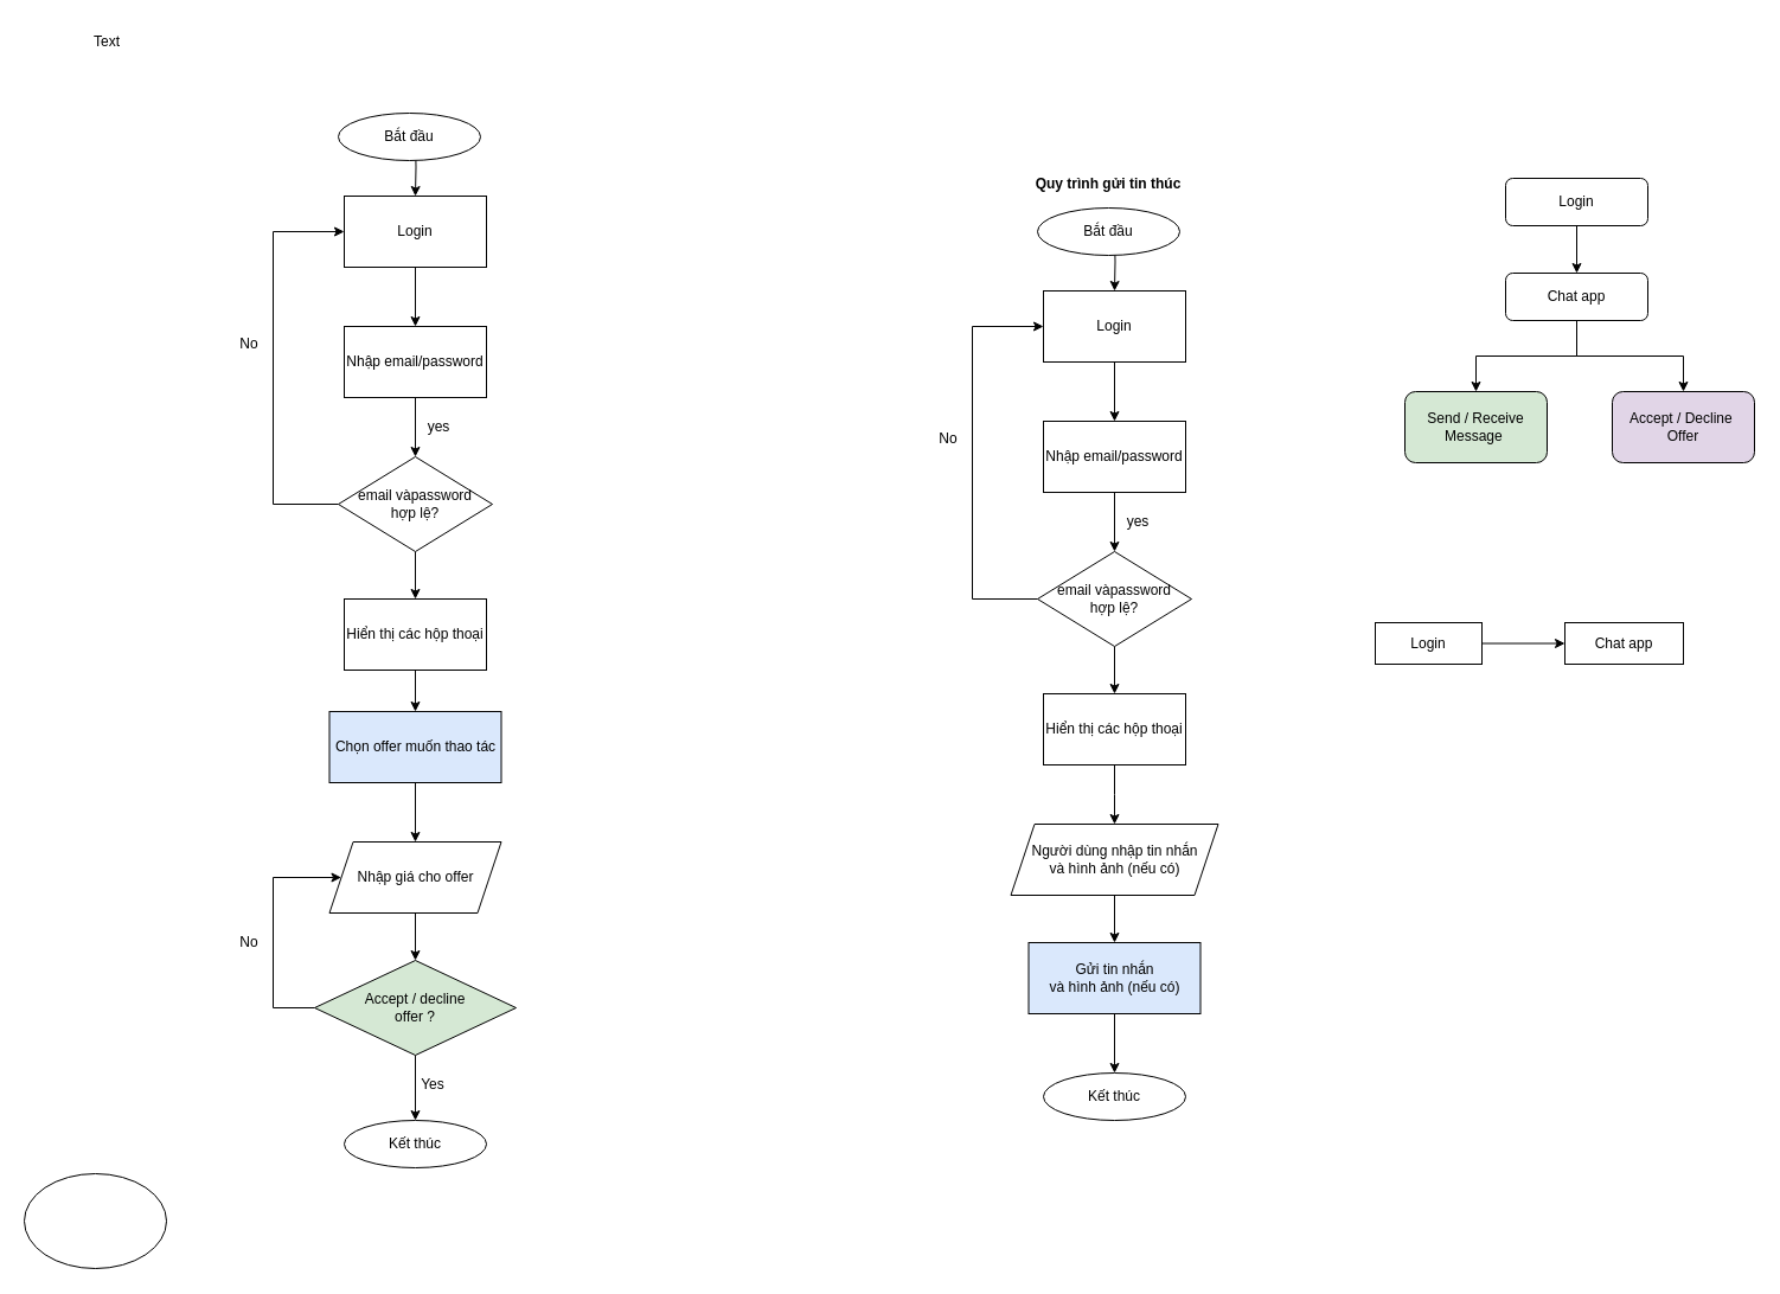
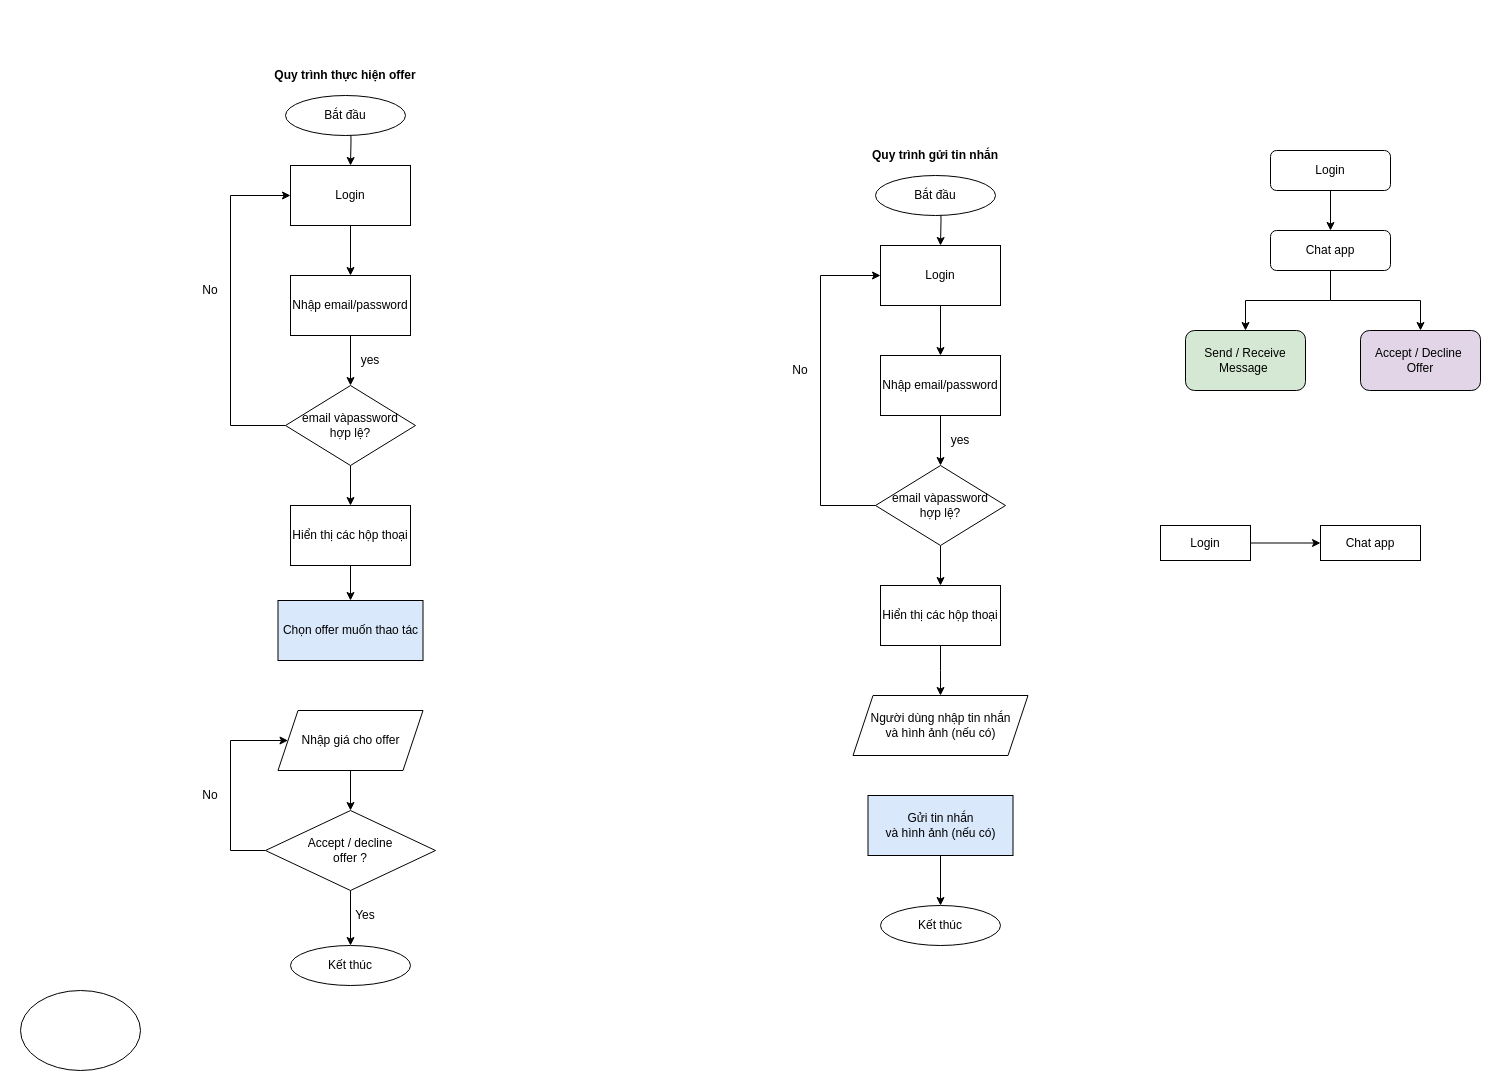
  <mxCell id="0" />
  <mxCell id="1" parent="0" />
  <mxCell id="2" style="edgeStyle=orthogonalEdgeStyle;rounded=0;orthogonalLoop=1;jettySize=auto;html=1;entryX=0.5;entryY=0;entryDx=0;entryDy=0;" edge="1" parent="1" source="4" target="23"><mxGeometry relative="1" as="geometry" /></mxCell>
  <mxCell id="3" style="edgeStyle=orthogonalEdgeStyle;rounded=0;orthogonalLoop=1;jettySize=auto;html=1;entryX=0.5;entryY=0;entryDx=0;entryDy=0;" edge="1" parent="1" source="4" target="24"><mxGeometry relative="1" as="geometry" /></mxCell>
  <mxCell id="4" value="Chat app" style="rounded=1;whiteSpace=wrap;html=1;" vertex="1" parent="1"><mxGeometry x="1270" y="230" width="120" height="40" as="geometry" /></mxCell>
  <mxCell id="5" style="edgeStyle=orthogonalEdgeStyle;rounded=0;orthogonalLoop=1;jettySize=auto;html=1;entryX=0.5;entryY=0;entryDx=0;entryDy=0;" edge="1" target="7" parent="1"><mxGeometry relative="1" as="geometry"><mxPoint x="940" y="195" as="sourcePoint" /></mxGeometry></mxCell>
  <mxCell id="6" style="edgeStyle=orthogonalEdgeStyle;rounded=0;orthogonalLoop=1;jettySize=auto;html=1;entryX=0.5;entryY=0;entryDx=0;entryDy=0;" edge="1" source="7" target="10" parent="1"><mxGeometry relative="1" as="geometry" /></mxCell>
  <mxCell id="7" value="Login" style="rounded=0;whiteSpace=wrap;html=1;" vertex="1" parent="1"><mxGeometry x="880" y="245" width="120" height="60" as="geometry" /></mxCell>
  <mxCell id="8" value="Bắt đầu" style="ellipse;whiteSpace=wrap;html=1;" vertex="1" parent="1"><mxGeometry x="875" y="175" width="120" height="40" as="geometry" /></mxCell>
  <mxCell id="9" style="edgeStyle=orthogonalEdgeStyle;rounded=0;orthogonalLoop=1;jettySize=auto;html=1;" edge="1" source="10" target="13" parent="1"><mxGeometry relative="1" as="geometry" /></mxCell>
  <mxCell id="10" value="Nhập email/password" style="rounded=0;whiteSpace=wrap;html=1;" vertex="1" parent="1"><mxGeometry x="880" y="355" width="120" height="60" as="geometry" /></mxCell>
  <mxCell id="11" style="edgeStyle=orthogonalEdgeStyle;rounded=0;orthogonalLoop=1;jettySize=auto;html=1;entryX=0.5;entryY=0;entryDx=0;entryDy=0;" edge="1" source="13" target="15" parent="1"><mxGeometry relative="1" as="geometry" /></mxCell>
  <mxCell id="12" style="edgeStyle=orthogonalEdgeStyle;rounded=0;orthogonalLoop=1;jettySize=auto;html=1;exitX=0;exitY=0.5;exitDx=0;exitDy=0;entryX=0;entryY=0.5;entryDx=0;entryDy=0;" edge="1" source="13" target="7" parent="1"><mxGeometry relative="1" as="geometry"><mxPoint x="750" y="295" as="targetPoint" /><Array as="points"><mxPoint x="820" y="505" /><mxPoint x="820" y="275" /></Array></mxGeometry></mxCell>
  <mxCell id="13" value="email vàpassword&lt;div&gt;hợp lệ?&lt;/div&gt;" style="rhombus;whiteSpace=wrap;html=1;" vertex="1" parent="1"><mxGeometry x="875" y="465" width="130" height="80" as="geometry" /></mxCell>
  <mxCell id="14" style="edgeStyle=orthogonalEdgeStyle;rounded=0;orthogonalLoop=1;jettySize=auto;html=1;entryX=0.5;entryY=0;entryDx=0;entryDy=0;" edge="1" source="15" parent="1"><mxGeometry relative="1" as="geometry"><mxPoint x="940" y="695" as="targetPoint" /></mxGeometry></mxCell>
  <mxCell id="15" value="Hiển thị các hộp thoại" style="rounded=0;whiteSpace=wrap;html=1;" vertex="1" parent="1"><mxGeometry x="880" y="585" width="120" height="60" as="geometry" /></mxCell>
- <mxCell id="16" style="edgeStyle=orthogonalEdgeStyle;rounded=0;orthogonalLoop=1;jettySize=auto;html=1;entryX=0.5;entryY=0;entryDx=0;entryDy=0;" edge="1" source="17" target="19" parent="1"><mxGeometry relative="1" as="geometry" /></mxCell>
  <mxCell id="17" value="Người dùng nhập tin nhắn&lt;div&gt;và hình ảnh (nếu có)&lt;/div&gt;" style="shape=parallelogram;perimeter=parallelogramPerimeter;whiteSpace=wrap;html=1;fixedSize=1;" vertex="1" parent="1"><mxGeometry x="852.5" y="695" width="175" height="60" as="geometry" /></mxCell>
  <mxCell id="18" style="edgeStyle=orthogonalEdgeStyle;rounded=0;orthogonalLoop=1;jettySize=auto;html=1;entryX=0.5;entryY=0;entryDx=0;entryDy=0;" edge="1" source="19" target="20" parent="1"><mxGeometry relative="1" as="geometry" /></mxCell>
  <mxCell id="19" value="Gửi tin nhắn&lt;div&gt;và hình ảnh (nếu có)&lt;/div&gt;" style="rounded=0;whiteSpace=wrap;html=1;fillColor=#dae8fc;" vertex="1" parent="1"><mxGeometry x="867.5" y="795" width="145" height="60" as="geometry" /></mxCell>
  <mxCell id="20" value="Kết thúc" style="ellipse;whiteSpace=wrap;html=1;" vertex="1" parent="1"><mxGeometry x="880" y="905" width="120" height="40" as="geometry" /></mxCell>
  <mxCell id="21" value="yes" style="text;html=1;align=center;verticalAlign=middle;whiteSpace=wrap;rounded=0;" vertex="1" parent="1"><mxGeometry x="930" y="425" width="60" height="30" as="geometry" /></mxCell>
  <mxCell id="22" value="No" style="text;html=1;align=center;verticalAlign=middle;whiteSpace=wrap;rounded=0;" vertex="1" parent="1"><mxGeometry x="770" y="355" width="60" height="30" as="geometry" /></mxCell>
  <mxCell id="23" value="Send /&amp;nbsp;Receive Message&amp;nbsp;" style="rounded=1;whiteSpace=wrap;html=1;fillColor=#d5e8d4;" vertex="1" parent="1"><mxGeometry x="1185" y="330" width="120" height="60" as="geometry" /></mxCell>
  <mxCell id="24" value="Accept / Decline&amp;nbsp;&lt;div&gt;Offer&lt;/div&gt;" style="rounded=1;whiteSpace=wrap;html=1;fillColor=#e1d5e7;" vertex="1" parent="1"><mxGeometry x="1360" y="330" width="120" height="60" as="geometry" /></mxCell>
  <mxCell id="25" style="edgeStyle=orthogonalEdgeStyle;rounded=0;orthogonalLoop=1;jettySize=auto;html=1;" edge="1" parent="1" source="26" target="4"><mxGeometry relative="1" as="geometry" /></mxCell>
  <mxCell id="26" value="Login" style="rounded=1;whiteSpace=wrap;html=1;" vertex="1" parent="1"><mxGeometry x="1270" y="150" width="120" height="40" as="geometry" /></mxCell>
  <mxCell id="27" style="edgeStyle=orthogonalEdgeStyle;rounded=0;orthogonalLoop=1;jettySize=auto;html=1;entryX=0;entryY=0.5;entryDx=0;entryDy=0;" edge="1" parent="1" source="28" target="29"><mxGeometry relative="1" as="geometry" /></mxCell>
  <mxCell id="28" value="Login" style="rounded=0;whiteSpace=wrap;html=1;" vertex="1" parent="1"><mxGeometry x="1160" y="525" width="90" height="35" as="geometry" /></mxCell>
  <mxCell id="29" value="Chat app" style="rounded=0;whiteSpace=wrap;html=1;" vertex="1" parent="1"><mxGeometry x="1320" y="525" width="100" height="35" as="geometry" /></mxCell>
- <mxCell id="30" value="&lt;b&gt;Quy trình gửi tin thúc&lt;/b&gt;" style="text;html=1;align=center;verticalAlign=middle;whiteSpace=wrap;rounded=0;" vertex="1" parent="1"><mxGeometry x="840" y="140" width="190" height="30" as="geometry" /></mxCell>
+ <mxCell id="30" value="&lt;b&gt;Quy trình gửi tin nhắn&lt;/b&gt;" style="text;html=1;align=center;verticalAlign=middle;whiteSpace=wrap;rounded=0;" vertex="1" parent="1"><mxGeometry x="840" y="140" width="190" height="30" as="geometry" /></mxCell>
  <mxCell id="31" style="edgeStyle=orthogonalEdgeStyle;rounded=0;orthogonalLoop=1;jettySize=auto;html=1;entryX=0.5;entryY=0;entryDx=0;entryDy=0;" edge="1" target="33" parent="1"><mxGeometry relative="1" as="geometry"><mxPoint x="350" y="115" as="sourcePoint" /></mxGeometry></mxCell>
  <mxCell id="32" style="edgeStyle=orthogonalEdgeStyle;rounded=0;orthogonalLoop=1;jettySize=auto;html=1;entryX=0.5;entryY=0;entryDx=0;entryDy=0;" edge="1" source="33" target="36" parent="1"><mxGeometry relative="1" as="geometry" /></mxCell>
  <mxCell id="33" value="Login" style="rounded=0;whiteSpace=wrap;html=1;" vertex="1" parent="1"><mxGeometry x="290" y="165" width="120" height="60" as="geometry" /></mxCell>
  <mxCell id="34" value="Bắt đầu" style="ellipse;whiteSpace=wrap;html=1;" vertex="1" parent="1"><mxGeometry x="285" y="95" width="120" height="40" as="geometry" /></mxCell>
  <mxCell id="35" style="edgeStyle=orthogonalEdgeStyle;rounded=0;orthogonalLoop=1;jettySize=auto;html=1;" edge="1" source="36" target="39" parent="1"><mxGeometry relative="1" as="geometry" /></mxCell>
  <mxCell id="36" value="Nhập email/password" style="rounded=0;whiteSpace=wrap;html=1;" vertex="1" parent="1"><mxGeometry x="290" y="275" width="120" height="60" as="geometry" /></mxCell>
  <mxCell id="37" style="edgeStyle=orthogonalEdgeStyle;rounded=0;orthogonalLoop=1;jettySize=auto;html=1;entryX=0.5;entryY=0;entryDx=0;entryDy=0;" edge="1" source="39" target="41" parent="1"><mxGeometry relative="1" as="geometry" /></mxCell>
  <mxCell id="38" style="edgeStyle=orthogonalEdgeStyle;rounded=0;orthogonalLoop=1;jettySize=auto;html=1;exitX=0;exitY=0.5;exitDx=0;exitDy=0;entryX=0;entryY=0.5;entryDx=0;entryDy=0;" edge="1" source="39" target="33" parent="1"><mxGeometry relative="1" as="geometry"><mxPoint x="160" y="215" as="targetPoint" /><Array as="points"><mxPoint x="230" y="425" /><mxPoint x="230" y="195" /></Array></mxGeometry></mxCell>
  <mxCell id="39" value="email vàpassword&lt;div&gt;hợp lệ?&lt;/div&gt;" style="rhombus;whiteSpace=wrap;html=1;" vertex="1" parent="1"><mxGeometry x="285" y="385" width="130" height="80" as="geometry" /></mxCell>
  <mxCell id="40" style="edgeStyle=orthogonalEdgeStyle;rounded=0;orthogonalLoop=1;jettySize=auto;html=1;entryX=0.5;entryY=0;entryDx=0;entryDy=0;" edge="1" parent="1" source="41" target="43"><mxGeometry relative="1" as="geometry" /></mxCell>
  <mxCell id="41" value="Hiển thị các hộp thoại" style="rounded=0;whiteSpace=wrap;html=1;" vertex="1" parent="1"><mxGeometry x="290" y="505" width="120" height="60" as="geometry" /></mxCell>
- <mxCell id="42" style="edgeStyle=orthogonalEdgeStyle;rounded=0;orthogonalLoop=1;jettySize=auto;html=1;entryX=0.5;entryY=0;entryDx=0;entryDy=0;" edge="1" parent="1" source="43" target="52"><mxGeometry relative="1" as="geometry" /></mxCell>
  <mxCell id="43" value="Chọn offer muốn thao tác" style="rounded=0;whiteSpace=wrap;html=1;fillColor=#dae8fc;" vertex="1" parent="1"><mxGeometry x="277.5" y="600" width="145" height="60" as="geometry" /></mxCell>
  <mxCell id="44" value="Kết thúc" style="ellipse;whiteSpace=wrap;html=1;" vertex="1" parent="1"><mxGeometry x="290" y="945" width="120" height="40" as="geometry" /></mxCell>
  <mxCell id="45" value="yes" style="text;html=1;align=center;verticalAlign=middle;whiteSpace=wrap;rounded=0;" vertex="1" parent="1"><mxGeometry x="340" y="345" width="60" height="30" as="geometry" /></mxCell>
  <mxCell id="46" value="No" style="text;html=1;align=center;verticalAlign=middle;whiteSpace=wrap;rounded=0;" vertex="1" parent="1"><mxGeometry x="180" y="275" width="60" height="30" as="geometry" /></mxCell>
+ <mxCell id="47" value="&lt;b&gt;Quy trình thực hiện offer&lt;/b&gt;" style="text;html=1;align=center;verticalAlign=middle;whiteSpace=wrap;rounded=0;" vertex="1" parent="1"><mxGeometry x="250" y="60" width="190" height="30" as="geometry" /></mxCell>
  <mxCell id="48" style="edgeStyle=orthogonalEdgeStyle;rounded=0;orthogonalLoop=1;jettySize=auto;html=1;entryX=0.5;entryY=0;entryDx=0;entryDy=0;" edge="1" parent="1" source="50" target="44"><mxGeometry relative="1" as="geometry" /></mxCell>
  <mxCell id="49" style="edgeStyle=orthogonalEdgeStyle;rounded=0;orthogonalLoop=1;jettySize=auto;html=1;" edge="1" parent="1" source="50" target="52"><mxGeometry relative="1" as="geometry"><mxPoint x="190" y="740" as="targetPoint" /><Array as="points"><mxPoint x="230" y="850" /><mxPoint x="230" y="740" /></Array></mxGeometry></mxCell>
- <mxCell id="50" value="Accept /&amp;nbsp;decline&lt;div&gt;offer ?&lt;/div&gt;" style="rhombus;whiteSpace=wrap;html=1;fillColor=#d5e8d4;" vertex="1" parent="1"><mxGeometry x="265" y="810" width="170" height="80" as="geometry" /></mxCell>
+ <mxCell id="50" value="Accept /&amp;nbsp;decline&lt;div&gt;offer ?&lt;/div&gt;" style="rhombus;whiteSpace=wrap;html=1;" vertex="1" parent="1"><mxGeometry x="265" y="810" width="170" height="80" as="geometry" /></mxCell>
  <mxCell id="51" style="edgeStyle=orthogonalEdgeStyle;rounded=0;orthogonalLoop=1;jettySize=auto;html=1;entryX=0.5;entryY=0;entryDx=0;entryDy=0;" edge="1" parent="1" source="52" target="50"><mxGeometry relative="1" as="geometry" /></mxCell>
  <mxCell id="52" value="Nhập giá cho offer" style="shape=parallelogram;perimeter=parallelogramPerimeter;whiteSpace=wrap;html=1;fixedSize=1;" vertex="1" parent="1"><mxGeometry x="277.5" y="710" width="145" height="60" as="geometry" /></mxCell>
  <mxCell id="53" value="Yes" style="text;html=1;align=center;verticalAlign=middle;whiteSpace=wrap;rounded=0;" vertex="1" parent="1"><mxGeometry x="335" y="900" width="60" height="30" as="geometry" /></mxCell>
  <mxCell id="54" value="No" style="text;html=1;align=center;verticalAlign=middle;whiteSpace=wrap;rounded=0;" vertex="1" parent="1"><mxGeometry x="180" y="780" width="60" height="30" as="geometry" /></mxCell>
  <mxCell id="55" value="" style="ellipse;whiteSpace=wrap;html=1;" vertex="1" parent="1"><mxGeometry x="20" y="990" width="120" height="80" as="geometry" /></mxCell>
- <mxCell id="56" value="Text" style="text;html=1;align=center;verticalAlign=middle;whiteSpace=wrap;rounded=0;" vertex="1" parent="1"><mxGeometry x="60" y="20" width="60" height="30" as="geometry" /></mxCell>
